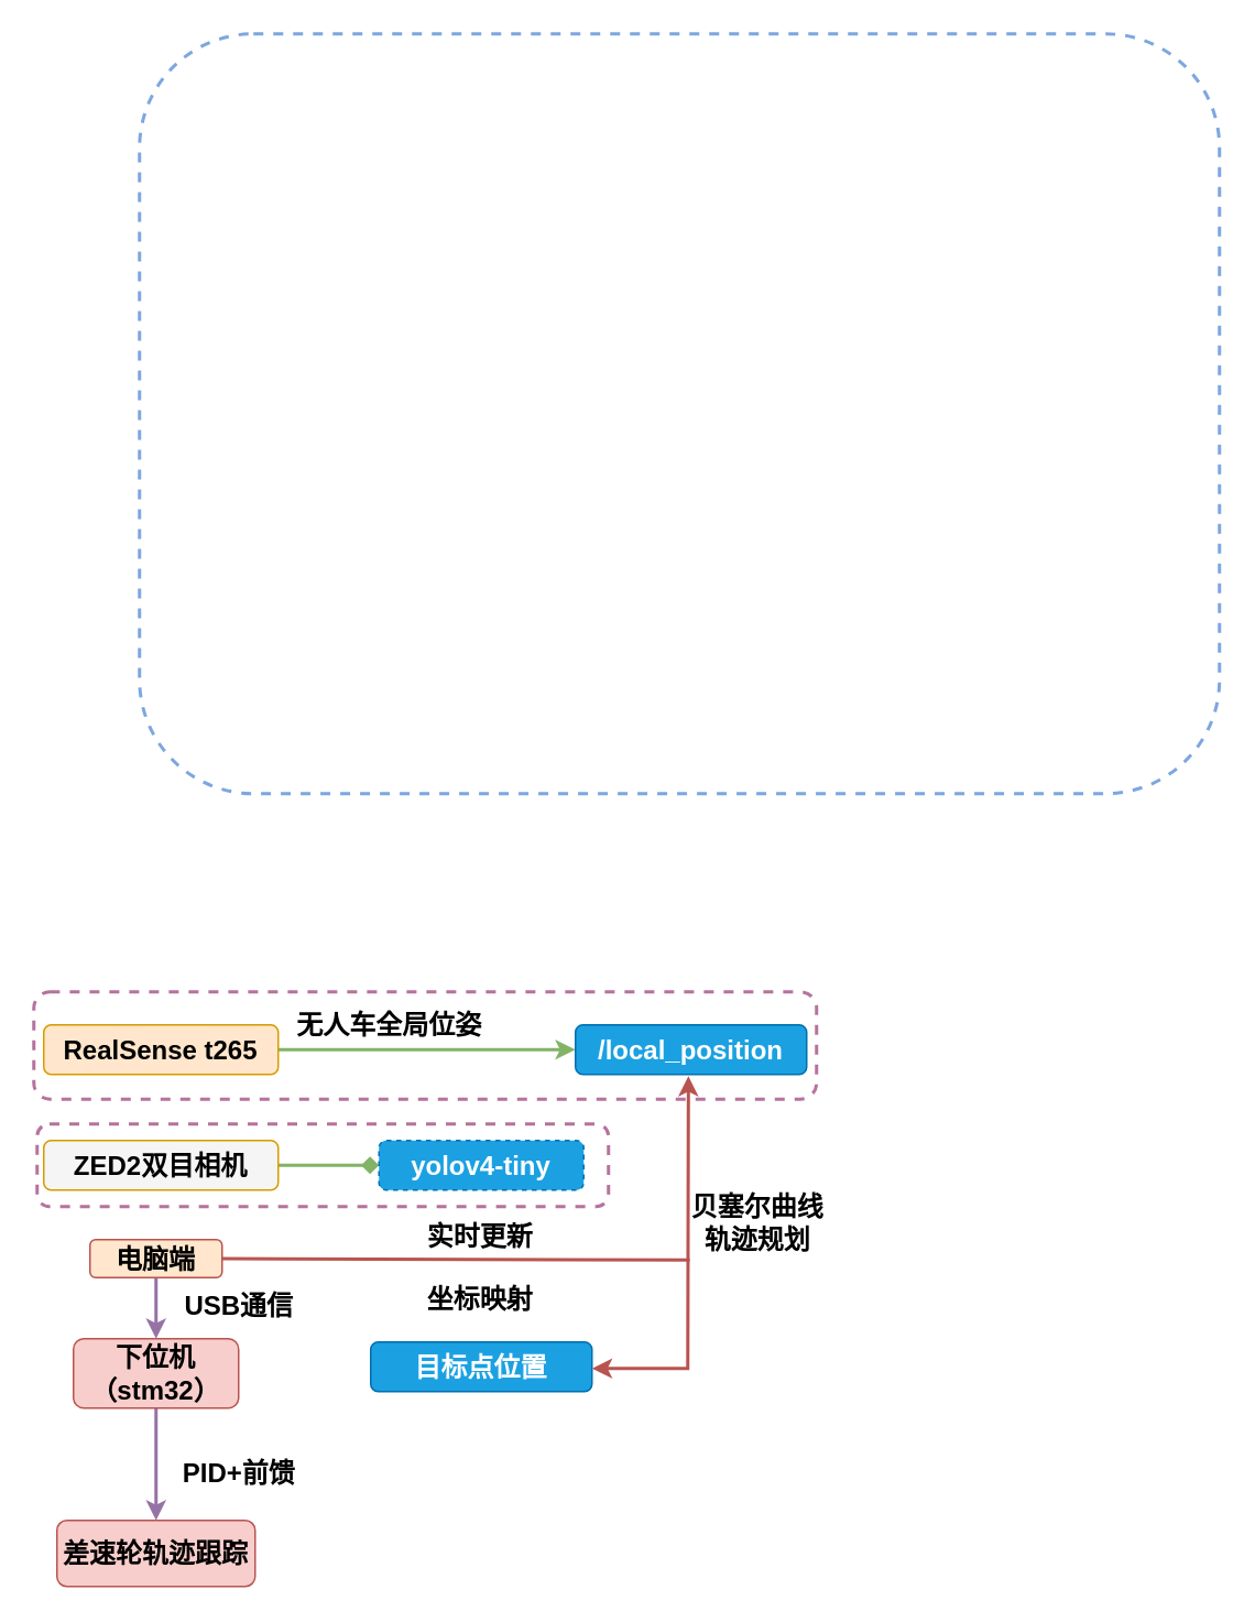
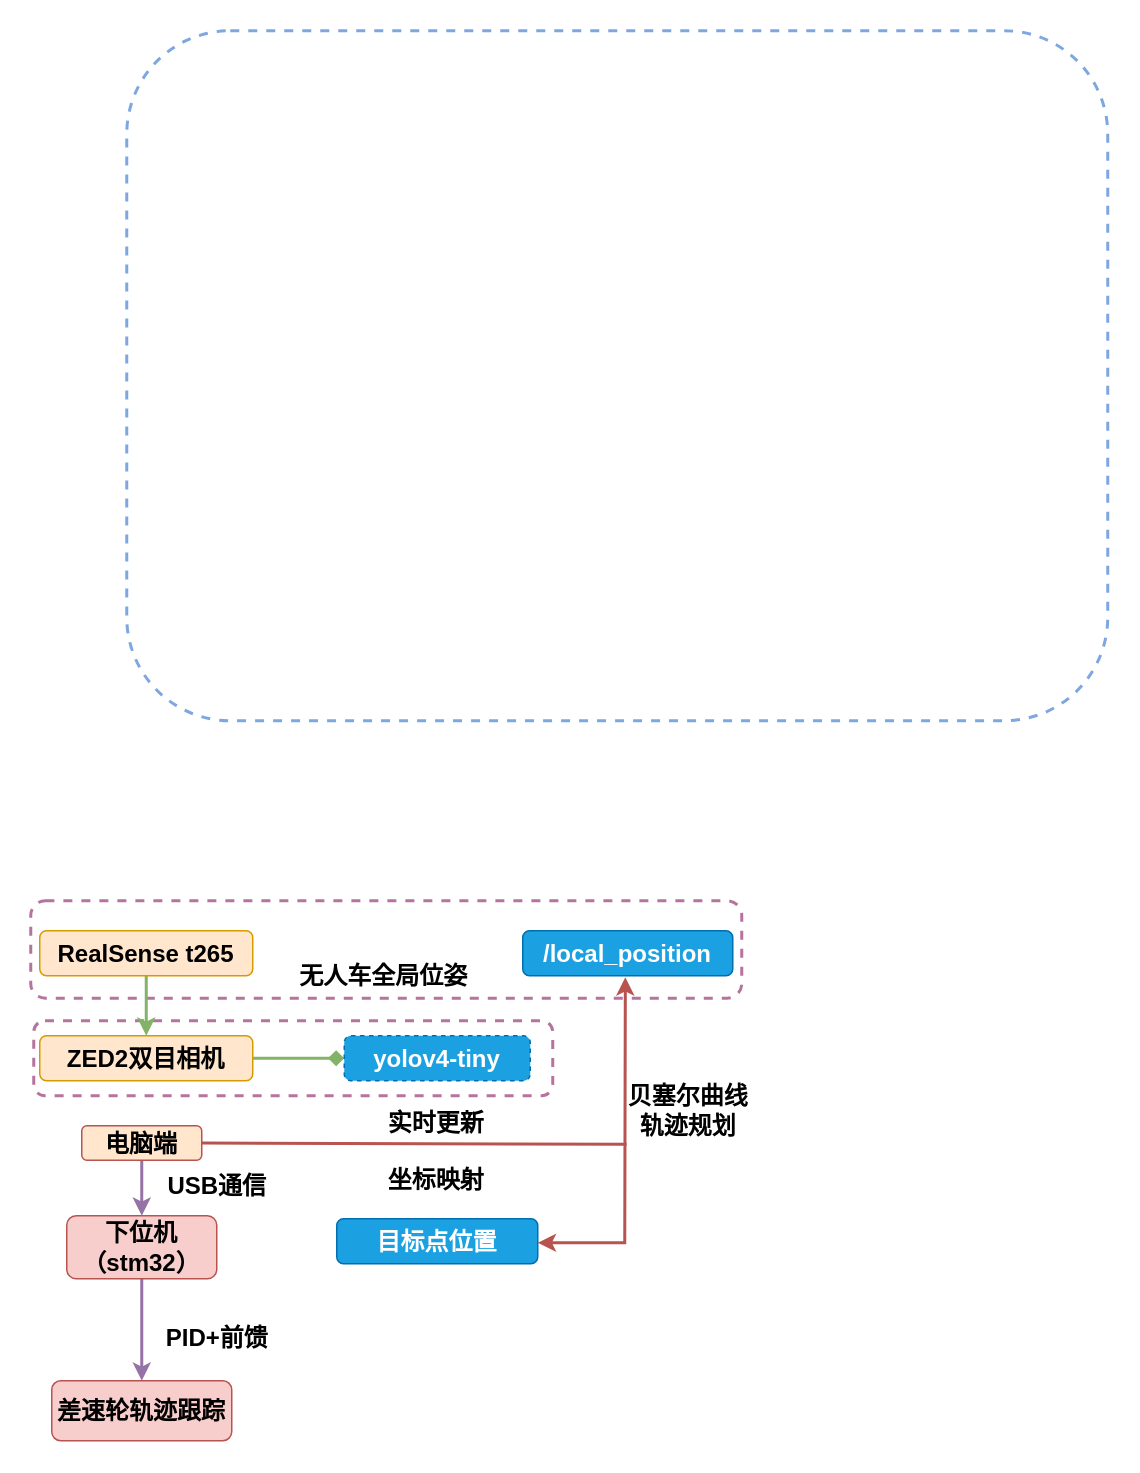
  <mxCell id="0" />
  <mxCell id="1" parent="0" />
  <mxCell id="2" value="" style="rounded=1;whiteSpace=wrap;html=1;fontSize=16;fontColor=#FFFFFF;fillColor=none;gradientColor=#ffffff;dashed=1;strokeWidth=2;strokeColor=#7EA6E0;" vertex="1" parent="1"><mxGeometry x="84" y="20" width="654" height="460" as="geometry" /></mxCell>
  <mxCell id="3" value="" style="rounded=1;whiteSpace=wrap;html=1;fillColor=none;dashed=1;strokeColor=#B5739D;strokeWidth=2;" vertex="1" parent="1"><mxGeometry x="20" y="600" width="474" height="65" as="geometry" /></mxCell>
  <mxCell id="4" value="" style="rounded=1;whiteSpace=wrap;html=1;fillColor=none;dashed=1;strokeColor=#B5739D;strokeWidth=2;" vertex="1" parent="1"><mxGeometry x="22" y="680" width="346" height="50" as="geometry" /></mxCell>
- <mxCell id="5" style="edgeStyle=orthogonalEdgeStyle;rounded=0;orthogonalLoop=1;jettySize=auto;html=1;strokeWidth=2;fillColor=#d5e8d4;strokeColor=#82b366;" edge="1" parent="1" source="6" target="10"><mxGeometry relative="1" as="geometry" /></mxCell>
+ <mxCell id="5" style="edgeStyle=orthogonalEdgeStyle;rounded=0;orthogonalLoop=1;jettySize=auto;html=1;strokeWidth=2;fillColor=#d5e8d4;strokeColor=#82b366;" edge="1" parent="1" source="6" target="8"><mxGeometry relative="1" as="geometry" /></mxCell>
  <mxCell id="6" value="&lt;font color=&quot;#000000&quot;&gt;RealSense t265&lt;/font&gt;" style="rounded=1;whiteSpace=wrap;html=1;fontSize=16;fillColor=#ffe6cc;strokeColor=#d79b00;fontStyle=1" vertex="1" parent="1"><mxGeometry x="26" y="620" width="142" height="30" as="geometry" /></mxCell>
  <mxCell id="7" value="" style="edgeStyle=orthogonalEdgeStyle;rounded=0;orthogonalLoop=1;jettySize=auto;html=1;strokeWidth=2;fillColor=#d5e8d4;strokeColor=#82b366;endArrow=diamond;" edge="1" parent="1" source="8" target="11"><mxGeometry relative="1" as="geometry" /></mxCell>
- <mxCell id="8" value="&lt;font color=&quot;#000000&quot;&gt;ZED2双目相机&lt;/font&gt;" style="rounded=1;whiteSpace=wrap;html=1;fontSize=16;fillColor=#f5f5f5;strokeColor=#d79b00;fontStyle=1;" vertex="1" parent="1"><mxGeometry x="26" y="690" width="142" height="30" as="geometry" /></mxCell>
+ <mxCell id="8" value="&lt;font color=&quot;#000000&quot;&gt;ZED2双目相机&lt;/font&gt;" style="rounded=1;whiteSpace=wrap;html=1;fontSize=16;fillColor=#ffe6cc;strokeColor=#d79b00;fontStyle=1" vertex="1" parent="1"><mxGeometry x="26" y="690" width="142" height="30" as="geometry" /></mxCell>
  <mxCell id="9" value="&lt;b&gt;实时更新&lt;br&gt;&lt;br&gt;坐标映射&lt;br&gt;&lt;/b&gt;" style="text;html=1;resizable=0;autosize=1;align=center;verticalAlign=middle;points=[];fillColor=none;strokeColor=none;rounded=0;fontSize=16;" vertex="1" parent="1"><mxGeometry x="250" y="737" width="80" height="60" as="geometry" /></mxCell>
  <mxCell id="10" value="/local_position" style="rounded=1;whiteSpace=wrap;html=1;fillColor=#1ba1e2;strokeColor=#006EAF;horizontal=1;fontSize=16;fontColor=#ffffff;fontStyle=1" vertex="1" parent="1"><mxGeometry x="348" y="620" width="140" height="30" as="geometry" /></mxCell>
  <mxCell id="11" value="yolov4-tiny" style="rounded=1;whiteSpace=wrap;html=1;fillColor=#1ba1e2;strokeColor=#006EAF;horizontal=1;fontSize=16;fontColor=#ffffff;fontStyle=1;dashed=1;" vertex="1" parent="1"><mxGeometry x="229" y="690" width="124" height="30" as="geometry" /></mxCell>
  <mxCell id="12" value="目标点位置" style="rounded=1;whiteSpace=wrap;html=1;fillColor=#1ba1e2;strokeColor=#006EAF;horizontal=1;fontSize=16;fontColor=#ffffff;fontStyle=1" vertex="1" parent="1"><mxGeometry x="224" y="812" width="134" height="30" as="geometry" /></mxCell>
- <mxCell id="13" value="&lt;b style=&quot;font-size: 16px&quot;&gt;无人车全局位姿&lt;/b&gt;" style="text;html=1;resizable=0;autosize=1;align=center;verticalAlign=middle;points=[];fillColor=none;strokeColor=none;rounded=0;fontSize=16;" vertex="1" parent="1"><mxGeometry x="170.21" y="610" width="130" height="20" as="geometry" /></mxCell>
+ <mxCell id="13" value="&lt;b style=&quot;font-size: 16px&quot;&gt;无人车全局位姿&lt;/b&gt;" style="text;html=1;resizable=0;autosize=1;align=center;verticalAlign=middle;points=[];fillColor=none;strokeColor=none;rounded=0;fontSize=16;" vertex="1" parent="1"><mxGeometry x="190.21" y="640" width="130" height="20" as="geometry" /></mxCell>
  <mxCell id="14" value="" style="edgeStyle=orthogonalEdgeStyle;rounded=0;orthogonalLoop=1;jettySize=auto;html=1;strokeWidth=2;fillColor=#e1d5e7;strokeColor=#9673a6;" edge="1" parent="1" source="15" target="16"><mxGeometry relative="1" as="geometry" /></mxCell>
  <mxCell id="15" value="下位机（stm32）" style="rounded=1;whiteSpace=wrap;html=1;fillColor=#f8cecc;strokeColor=#b85450;horizontal=1;fontSize=16;fontStyle=1" vertex="1" parent="1"><mxGeometry x="44" y="810" width="100" height="42" as="geometry" /></mxCell>
  <mxCell id="16" value="差速轮轨迹跟踪" style="rounded=1;whiteSpace=wrap;html=1;fillColor=#f8cecc;strokeColor=#b85450;horizontal=1;fontSize=16;fontStyle=1" vertex="1" parent="1"><mxGeometry x="34" y="920" width="120" height="40" as="geometry" /></mxCell>
  <mxCell id="17" value="&lt;b style=&quot;font-size: 16px&quot;&gt;PID+前馈&lt;/b&gt;" style="text;html=1;resizable=0;autosize=1;align=center;verticalAlign=middle;points=[];fillColor=none;strokeColor=none;rounded=0;fontSize=16;" vertex="1" parent="1"><mxGeometry x="104" y="881" width="80" height="20" as="geometry" /></mxCell>
  <mxCell id="18" value="" style="endArrow=classic;startArrow=classic;html=1;rounded=0;strokeWidth=2;entryX=0.579;entryY=1.02;entryDx=0;entryDy=0;entryPerimeter=0;fillColor=#f8cecc;strokeColor=#b85450;exitX=1;exitY=0.5;exitDx=0;exitDy=0;" edge="1" parent="1"><mxGeometry width="50" height="50" relative="1" as="geometry"><mxPoint x="358" y="828" as="sourcePoint" /><mxPoint x="416.4" y="651" as="targetPoint" /><Array as="points"><mxPoint x="416" y="828" /></Array></mxGeometry></mxCell>
  <mxCell id="19" value="&lt;b style=&quot;font-size: 16px&quot;&gt;贝塞尔曲线&lt;br&gt;轨迹规划&lt;br&gt;&lt;/b&gt;" style="text;html=1;resizable=0;autosize=1;align=center;verticalAlign=middle;points=[];fillColor=none;strokeColor=none;rounded=0;fontSize=16;" vertex="1" parent="1"><mxGeometry x="408" y="720" width="100" height="40" as="geometry" /></mxCell>
  <mxCell id="20" value="" style="edgeStyle=orthogonalEdgeStyle;rounded=0;orthogonalLoop=1;jettySize=auto;html=1;strokeWidth=2;fillColor=#e1d5e7;strokeColor=#9673a6;" edge="1" parent="1" source="21"><mxGeometry relative="1" as="geometry"><mxPoint x="94" y="810" as="targetPoint" /></mxGeometry></mxCell>
  <mxCell id="21" value="电脑端" style="rounded=1;whiteSpace=wrap;html=1;fillColor=#ffe6cc;strokeColor=#b85450;horizontal=1;fontSize=16;fontStyle=1;" vertex="1" parent="1"><mxGeometry x="54" y="750" width="80" height="23" as="geometry" /></mxCell>
  <mxCell id="22" value="&lt;b style=&quot;font-size: 16px&quot;&gt;USB通信&lt;/b&gt;" style="text;html=1;resizable=0;autosize=1;align=center;verticalAlign=middle;points=[];fillColor=none;strokeColor=none;rounded=0;fontSize=16;" vertex="1" parent="1"><mxGeometry x="104" y="780" width="80" height="20" as="geometry" /></mxCell>
  <mxCell id="23" value="" style="endArrow=none;html=1;rounded=0;strokeWidth=2;exitX=1;exitY=0.5;exitDx=0;exitDy=0;entryX=0.092;entryY=1.06;entryDx=0;entryDy=0;entryPerimeter=0;fillColor=#f8cecc;strokeColor=#b85450;" edge="1" parent="1" source="21" target="19"><mxGeometry width="50" height="50" relative="1" as="geometry"><mxPoint x="384" y="860" as="sourcePoint" /><mxPoint x="414" y="770" as="targetPoint" /></mxGeometry></mxCell>
